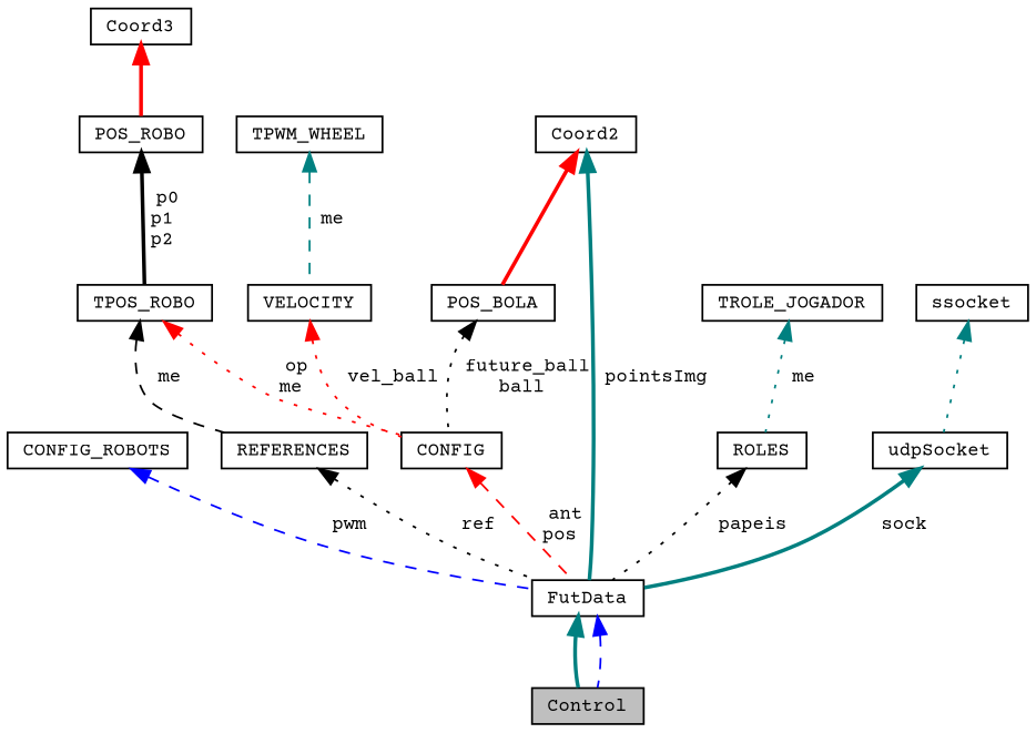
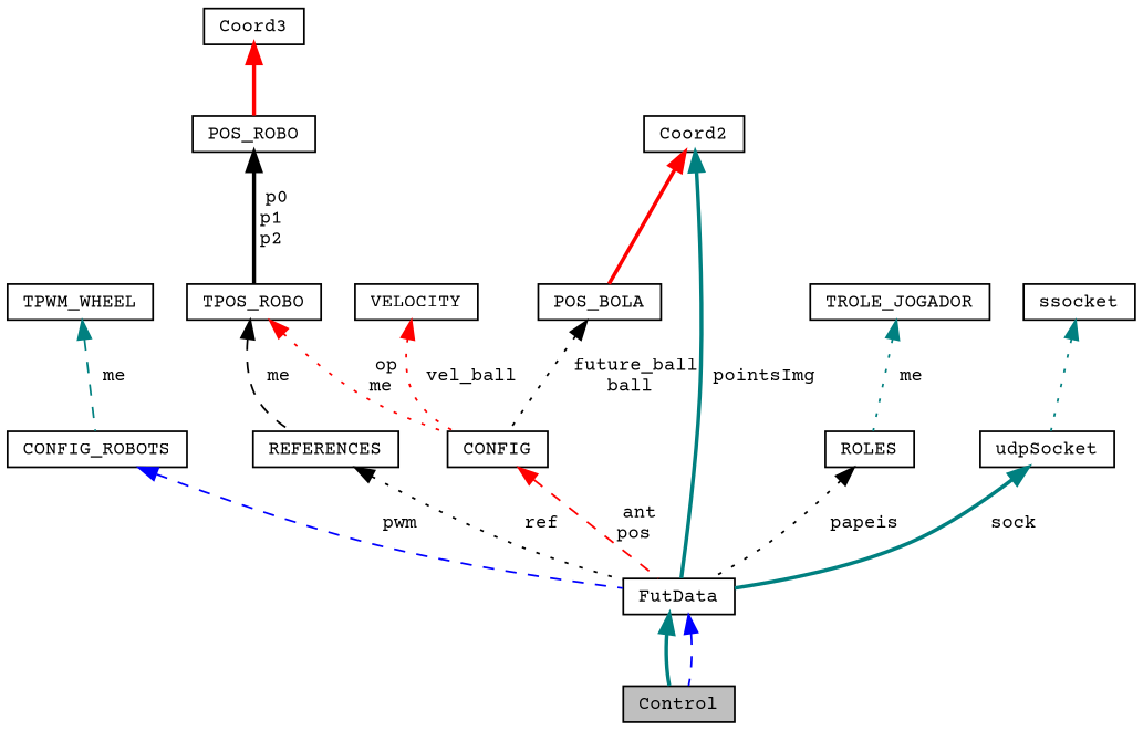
  digraph {
    fontname="Courier Prime"
    node [color=black fillcolor=white fontname="Courier Prime" fontsize=10 shape=record style=filled]
    edge [color=teal dir=back fontname="Courier Prime" fontsize=10 labelfontname=Helvetica labelfontsize=10 style=dotted]
    n1 [fillcolor=grey75 fontcolor=black height=0.2 label=Control width=0.4]
    n2 [height=0.2 label=FutData width=0.4]
    n3 [height=0.2 label=CONFIG_ROBOTS width=0.4]
    n4 [height=0.2 label=TPWM_WHEEL width=0.4]
    n5 [height=0.2 label=CONFIG width=0.4]
    n6 [height=0.2 label=TPOS_ROBO width=0.4]
    n7 [height=0.2 label=REFERENCES width=0.4]
    n8 [height=0.2 label=POS_ROBO width=0.4]
    n9 [height=0.2 label=Coord3 width=0.4]
    n10 [height=0.2 label=VELOCITY width=0.4]
    n11 [height=0.2 label=POS_BOLA width=0.4]
    n12 [height=0.2 label=Coord2 width=0.4]
    n13 [height=0.2 label=ROLES width=0.4]
    n14 [height=0.2 label=TROLE_JOGADOR width=0.4]
    n15 [height=0.2 label=udpSocket width=0.4]
    n16 [height=0.2 label=ssocket width=0.4]
    n2 -> n1 [style=bold]
    n2 -> n1 [color=blue style=dashed]
    n3 -> n2 [color=blue label=" pwm" style=dashed]
-   n4 -> n10 [label=" me" style=dashed]
+   n4 -> n3 [label=" me" style=dashed]
    n5 -> n2 [color=red label=" ant\npos" style=dashed]
    n6 -> n5 [color=red label=" op\nme"]
    n6 -> n7 [color=black label=" me" style=dashed]
    n7 -> n2 [color=black label=" ref"]
    n8 -> n6 [color=black label=" p0\np1\np2" style=bold]
    n9 -> n8 [color=red style=bold]
    n10 -> n5 [color=red label=" vel_ball"]
    n11 -> n5 [color=black label=" future_ball\nball"]
    n12 -> n2 [label=" pointsImg" style=bold]
    n12 -> n11 [color=red style=bold]
    n13 -> n2 [color=black label=" papeis"]
    n14 -> n13 [label=" me"]
    n15 -> n2 [label=" sock" style=bold]
    n16 -> n15
  }
